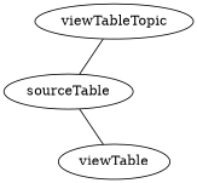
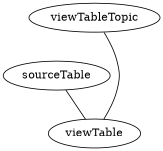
  strict graph {
    n1 [label=sourceTable]
    n2 [label=viewTable]
    n3 [label=viewTableTopic]
    n1 -- n2
-   n3 -- n1
+   n3 -- n2
  }
